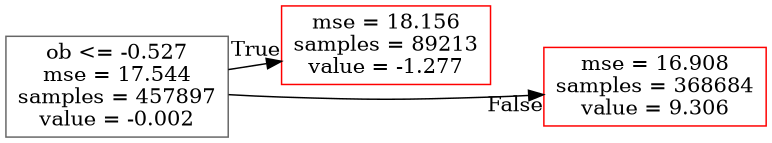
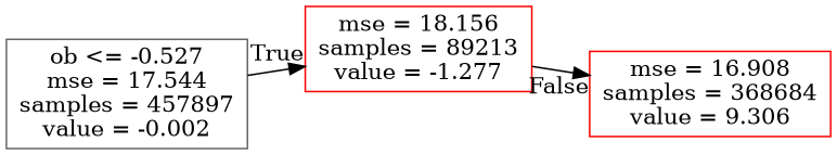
  digraph {
    rankdir=LR
    node [color=red shape=box]
    edge [labeldistance=2.5]
    n1 [color=gray40 label="ob <= -0.527\nmse = 17.544\nsamples = 457897\nvalue = -0.002"]
    n2 [label="mse = 18.156\nsamples = 89213\nvalue = -1.277"]
    n3 [label="mse = 16.908\nsamples = 368684\nvalue = 9.306"]
    n1 -> n2 [headlabel=True labelangle=45]
-   n1 -> n3 [headlabel=False labelangle=-45]
+   n2 -> n3 [headlabel=False labelangle=-45]
  }
